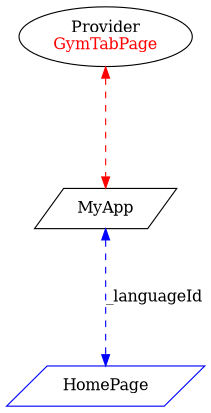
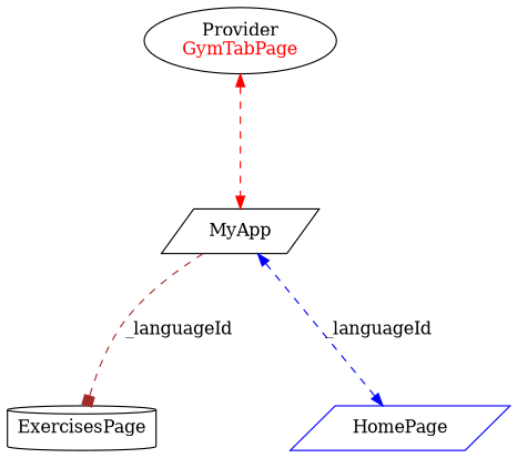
  digraph {
    nodesep=1.5
    ranksep=1.5
    node [color=black shape=parallelogram]
    edge [dir=both style=dashed]
    n1 [label=<Provider<br/><font color='red'>GymTabPage</font>> color="" shape=""]
    MyApp
+   ExercisesPage [shape=cylinder]
    HomePage [color=blue]
    n1 -> MyApp [color=red]
+   MyApp -> ExercisesPage [arrowhead=box color=brown label=_languageId dir=""]
    MyApp -> HomePage [color=blue label=_languageId]
  }
